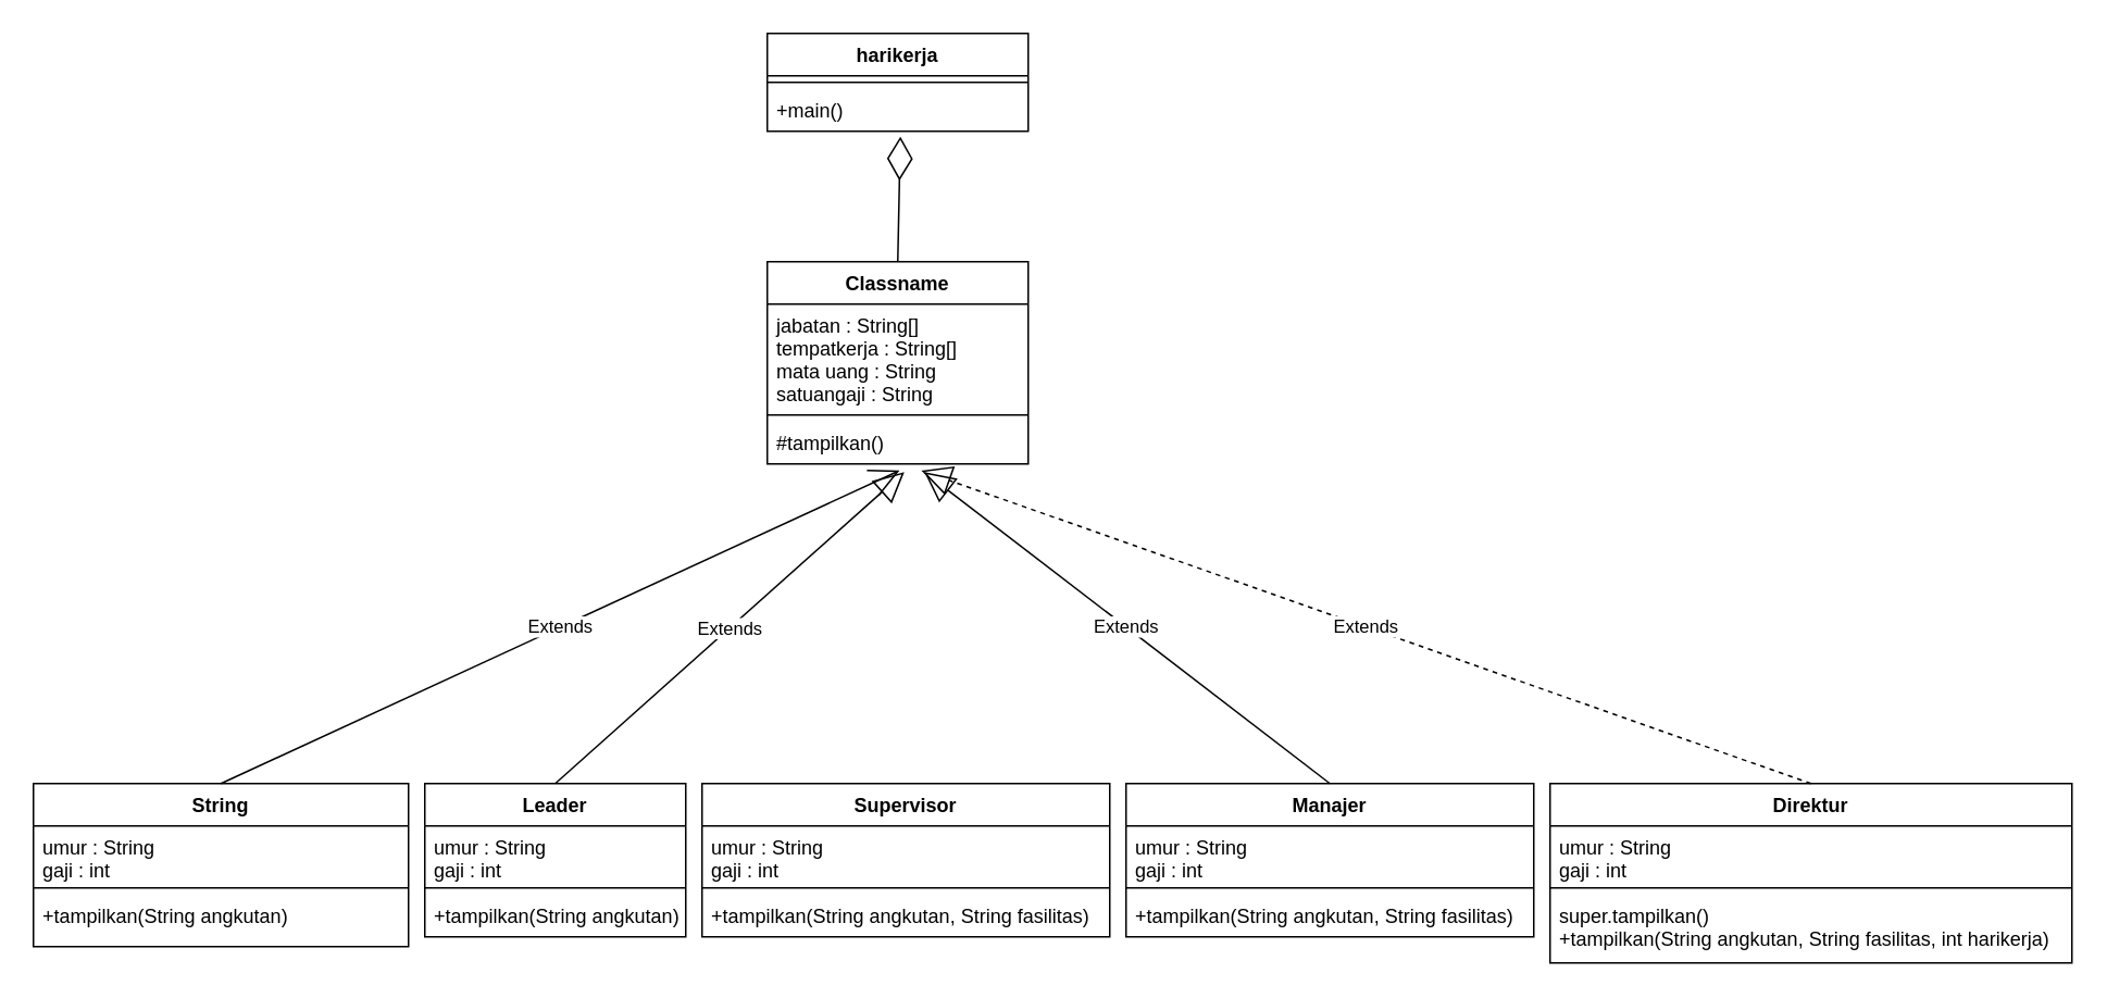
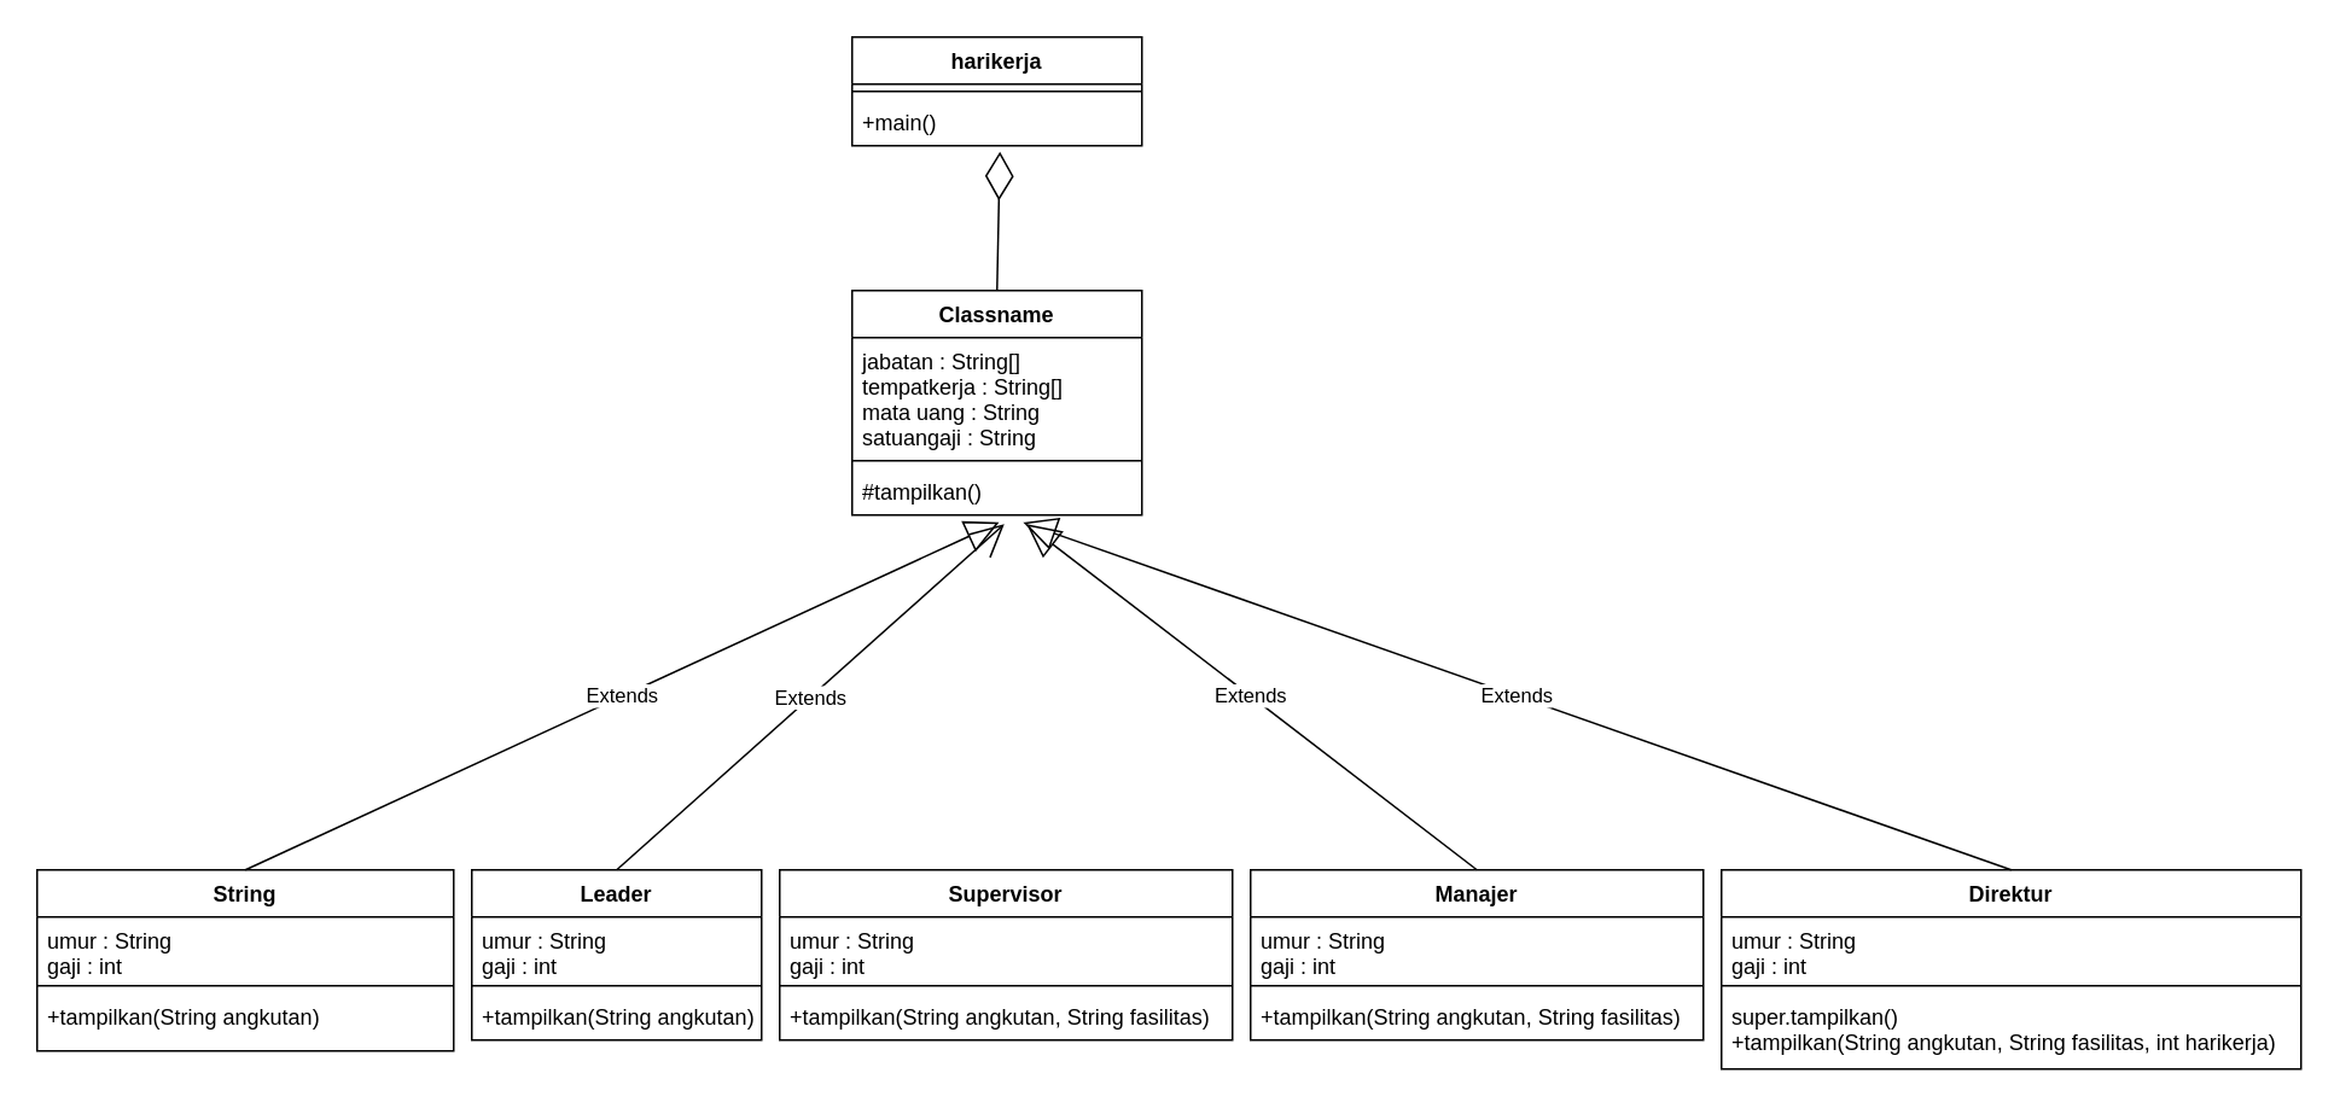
  <mxCell id="0" />
  <mxCell id="1" parent="0" />
  <mxCell id="2" value="String" style="swimlane;fontStyle=1;align=center;verticalAlign=top;childLayout=stackLayout;horizontal=1;startSize=26;horizontalStack=0;resizeParent=1;resizeParentMax=0;resizeLast=0;collapsible=1;marginBottom=0;" parent="1" vertex="1"><mxGeometry x="20" y="480" width="230" height="100" as="geometry" /></mxCell>
  <mxCell id="3" value="umur : String&#10;gaji : int" style="text;strokeColor=none;fillColor=none;align=left;verticalAlign=top;spacingLeft=4;spacingRight=4;overflow=hidden;rotatable=0;points=[[0,0.5],[1,0.5]];portConstraint=eastwest;" parent="2" vertex="1"><mxGeometry y="26" width="230" height="34" as="geometry" /></mxCell>
  <mxCell id="4" value="" style="line;strokeWidth=1;fillColor=none;align=left;verticalAlign=middle;spacingTop=-1;spacingLeft=3;spacingRight=3;rotatable=0;labelPosition=right;points=[];portConstraint=eastwest;" parent="2" vertex="1"><mxGeometry y="60" width="230" height="8" as="geometry" /></mxCell>
  <mxCell id="5" value="+tampilkan(String angkutan)" style="text;strokeColor=none;fillColor=none;align=left;verticalAlign=top;spacingLeft=4;spacingRight=4;overflow=hidden;rotatable=0;points=[[0,0.5],[1,0.5]];portConstraint=eastwest;" parent="2" vertex="1"><mxGeometry y="68" width="230" height="32" as="geometry" /></mxCell>
  <mxCell id="6" value="Leader" style="swimlane;fontStyle=1;align=center;verticalAlign=top;childLayout=stackLayout;horizontal=1;startSize=26;horizontalStack=0;resizeParent=1;resizeParentMax=0;resizeLast=0;collapsible=1;marginBottom=0;" parent="1" vertex="1"><mxGeometry x="260" y="480" width="160" height="94" as="geometry" /></mxCell>
  <mxCell id="7" value="umur : String&#10;gaji : int" style="text;strokeColor=none;fillColor=none;align=left;verticalAlign=top;spacingLeft=4;spacingRight=4;overflow=hidden;rotatable=0;points=[[0,0.5],[1,0.5]];portConstraint=eastwest;" parent="6" vertex="1"><mxGeometry y="26" width="160" height="34" as="geometry" /></mxCell>
  <mxCell id="8" value="" style="line;strokeWidth=1;fillColor=none;align=left;verticalAlign=middle;spacingTop=-1;spacingLeft=3;spacingRight=3;rotatable=0;labelPosition=right;points=[];portConstraint=eastwest;" parent="6" vertex="1"><mxGeometry y="60" width="160" height="8" as="geometry" /></mxCell>
  <mxCell id="9" value="+tampilkan(String angkutan)" style="text;strokeColor=none;fillColor=none;align=left;verticalAlign=top;spacingLeft=4;spacingRight=4;overflow=hidden;rotatable=0;points=[[0,0.5],[1,0.5]];portConstraint=eastwest;" parent="6" vertex="1"><mxGeometry y="68" width="160" height="26" as="geometry" /></mxCell>
  <mxCell id="10" value="Supervisor" style="swimlane;fontStyle=1;align=center;verticalAlign=top;childLayout=stackLayout;horizontal=1;startSize=26;horizontalStack=0;resizeParent=1;resizeParentMax=0;resizeLast=0;collapsible=1;marginBottom=0;" parent="1" vertex="1"><mxGeometry x="430" y="480" width="250" height="94" as="geometry" /></mxCell>
  <mxCell id="11" value="umur : String&#10;gaji : int" style="text;strokeColor=none;fillColor=none;align=left;verticalAlign=top;spacingLeft=4;spacingRight=4;overflow=hidden;rotatable=0;points=[[0,0.5],[1,0.5]];portConstraint=eastwest;" parent="10" vertex="1"><mxGeometry y="26" width="250" height="34" as="geometry" /></mxCell>
  <mxCell id="12" value="" style="line;strokeWidth=1;fillColor=none;align=left;verticalAlign=middle;spacingTop=-1;spacingLeft=3;spacingRight=3;rotatable=0;labelPosition=right;points=[];portConstraint=eastwest;" parent="10" vertex="1"><mxGeometry y="60" width="250" height="8" as="geometry" /></mxCell>
  <mxCell id="13" value="+tampilkan(String angkutan, String fasilitas)" style="text;strokeColor=none;fillColor=none;align=left;verticalAlign=top;spacingLeft=4;spacingRight=4;overflow=hidden;rotatable=0;points=[[0,0.5],[1,0.5]];portConstraint=eastwest;" parent="10" vertex="1"><mxGeometry y="68" width="250" height="26" as="geometry" /></mxCell>
  <mxCell id="14" value="Manajer" style="swimlane;fontStyle=1;align=center;verticalAlign=top;childLayout=stackLayout;horizontal=1;startSize=26;horizontalStack=0;resizeParent=1;resizeParentMax=0;resizeLast=0;collapsible=1;marginBottom=0;" parent="1" vertex="1"><mxGeometry x="690" y="480" width="250" height="94" as="geometry" /></mxCell>
  <mxCell id="15" value="umur : String&#10;gaji : int" style="text;strokeColor=none;fillColor=none;align=left;verticalAlign=top;spacingLeft=4;spacingRight=4;overflow=hidden;rotatable=0;points=[[0,0.5],[1,0.5]];portConstraint=eastwest;" parent="14" vertex="1"><mxGeometry y="26" width="250" height="34" as="geometry" /></mxCell>
  <mxCell id="16" value="" style="line;strokeWidth=1;fillColor=none;align=left;verticalAlign=middle;spacingTop=-1;spacingLeft=3;spacingRight=3;rotatable=0;labelPosition=right;points=[];portConstraint=eastwest;" parent="14" vertex="1"><mxGeometry y="60" width="250" height="8" as="geometry" /></mxCell>
  <mxCell id="17" value="+tampilkan(String angkutan, String fasilitas)" style="text;strokeColor=none;fillColor=none;align=left;verticalAlign=top;spacingLeft=4;spacingRight=4;overflow=hidden;rotatable=0;points=[[0,0.5],[1,0.5]];portConstraint=eastwest;" parent="14" vertex="1"><mxGeometry y="68" width="250" height="26" as="geometry" /></mxCell>
  <mxCell id="18" value="Direktur" style="swimlane;fontStyle=1;align=center;verticalAlign=top;childLayout=stackLayout;horizontal=1;startSize=26;horizontalStack=0;resizeParent=1;resizeParentMax=0;resizeLast=0;collapsible=1;marginBottom=0;" parent="1" vertex="1"><mxGeometry x="950" y="480" width="320" height="110" as="geometry" /></mxCell>
  <mxCell id="19" value="umur : String&#10;gaji : int" style="text;strokeColor=none;fillColor=none;align=left;verticalAlign=top;spacingLeft=4;spacingRight=4;overflow=hidden;rotatable=0;points=[[0,0.5],[1,0.5]];portConstraint=eastwest;" parent="18" vertex="1"><mxGeometry y="26" width="320" height="34" as="geometry" /></mxCell>
  <mxCell id="20" value="" style="line;strokeWidth=1;fillColor=none;align=left;verticalAlign=middle;spacingTop=-1;spacingLeft=3;spacingRight=3;rotatable=0;labelPosition=right;points=[];portConstraint=eastwest;" parent="18" vertex="1"><mxGeometry y="60" width="320" height="8" as="geometry" /></mxCell>
  <mxCell id="21" value="super.tampilkan()&#10;+tampilkan(String angkutan, String fasilitas, int harikerja)" style="text;strokeColor=none;fillColor=none;align=left;verticalAlign=top;spacingLeft=4;spacingRight=4;overflow=hidden;rotatable=0;points=[[0,0.5],[1,0.5]];portConstraint=eastwest;" parent="18" vertex="1"><mxGeometry y="68" width="320" height="42" as="geometry" /></mxCell>
  <mxCell id="22" value="Classname" style="swimlane;fontStyle=1;align=center;verticalAlign=top;childLayout=stackLayout;horizontal=1;startSize=26;horizontalStack=0;resizeParent=1;resizeParentMax=0;resizeLast=0;collapsible=1;marginBottom=0;" parent="1" vertex="1"><mxGeometry x="470" y="160" width="160" height="124" as="geometry" /></mxCell>
  <mxCell id="23" value="jabatan : String[]&#10;tempatkerja : String[]&#10;mata uang : String&#10;satuangaji : String&#10;" style="text;strokeColor=none;fillColor=none;align=left;verticalAlign=top;spacingLeft=4;spacingRight=4;overflow=hidden;rotatable=0;points=[[0,0.5],[1,0.5]];portConstraint=eastwest;" parent="22" vertex="1"><mxGeometry y="26" width="160" height="64" as="geometry" /></mxCell>
  <mxCell id="24" value="" style="line;strokeWidth=1;fillColor=none;align=left;verticalAlign=middle;spacingTop=-1;spacingLeft=3;spacingRight=3;rotatable=0;labelPosition=right;points=[];portConstraint=eastwest;" parent="22" vertex="1"><mxGeometry y="90" width="160" height="8" as="geometry" /></mxCell>
  <mxCell id="25" value="#tampilkan()" style="text;strokeColor=none;fillColor=none;align=left;verticalAlign=top;spacingLeft=4;spacingRight=4;overflow=hidden;rotatable=0;points=[[0,0.5],[1,0.5]];portConstraint=eastwest;" parent="22" vertex="1"><mxGeometry y="98" width="160" height="26" as="geometry" /></mxCell>
- <mxCell id="26" value="Extends" style="endArrow=open;endSize=16;endFill=0;html=1;entryX=0.507;entryY=1.156;entryDx=0;entryDy=0;entryPerimeter=0;exitX=0.5;exitY=0;exitDx=0;exitDy=0;" parent="1" source="2" target="25" edge="1"><mxGeometry width="160" relative="1" as="geometry"><mxPoint x="600" y="520" as="sourcePoint" /><mxPoint x="760" y="520" as="targetPoint" /></mxGeometry></mxCell>
- <mxCell id="27" value="Extends" style="endArrow=block;endSize=16;endFill=0;html=1;entryX=0.59;entryY=1.156;entryDx=0;entryDy=0;entryPerimeter=0;exitX=0.5;exitY=0;exitDx=0;exitDy=0;dashed=1;" parent="1" source="18" target="25" edge="1"><mxGeometry width="160" relative="1" as="geometry"><mxPoint x="600" y="520" as="sourcePoint" /><mxPoint x="760" y="520" as="targetPoint" /></mxGeometry></mxCell>
- <mxCell id="28" value="Extends" style="endArrow=block;endSize=16;endFill=0;html=1;exitX=0.5;exitY=0;exitDx=0;exitDy=0;entryX=0.525;entryY=1.192;entryDx=0;entryDy=0;entryPerimeter=0;" parent="1" source="6" target="25" edge="1"><mxGeometry width="160" relative="1" as="geometry"><mxPoint x="600" y="520" as="sourcePoint" /><mxPoint x="760" y="520" as="targetPoint" /></mxGeometry></mxCell>
+ <mxCell id="26" value="Extends" style="endArrow=block;endSize=16;endFill=0;html=1;entryX=0.507;entryY=1.156;entryDx=0;entryDy=0;entryPerimeter=0;exitX=0.5;exitY=0;exitDx=0;exitDy=0;" parent="1" source="2" target="25" edge="1"><mxGeometry width="160" relative="1" as="geometry"><mxPoint x="600" y="520" as="sourcePoint" /><mxPoint x="760" y="520" as="targetPoint" /></mxGeometry></mxCell>
+ <mxCell id="27" value="Extends" style="endArrow=block;endSize=16;endFill=0;html=1;entryX=0.59;entryY=1.156;entryDx=0;entryDy=0;entryPerimeter=0;exitX=0.5;exitY=0;exitDx=0;exitDy=0;" parent="1" source="18" target="25" edge="1"><mxGeometry width="160" relative="1" as="geometry"><mxPoint x="600" y="520" as="sourcePoint" /><mxPoint x="760" y="520" as="targetPoint" /></mxGeometry></mxCell>
+ <mxCell id="28" value="Extends" style="endArrow=open;endSize=16;endFill=0;html=1;exitX=0.5;exitY=0;exitDx=0;exitDy=0;entryX=0.525;entryY=1.192;entryDx=0;entryDy=0;entryPerimeter=0;" parent="1" source="6" target="25" edge="1"><mxGeometry width="160" relative="1" as="geometry"><mxPoint x="600" y="520" as="sourcePoint" /><mxPoint x="760" y="520" as="targetPoint" /></mxGeometry></mxCell>
  <mxCell id="29" value="Extends" style="endArrow=block;endSize=16;endFill=0;html=1;entryX=0.602;entryY=1.192;entryDx=0;entryDy=0;entryPerimeter=0;exitX=0.5;exitY=0;exitDx=0;exitDy=0;" parent="1" source="14" target="25" edge="1"><mxGeometry width="160" relative="1" as="geometry"><mxPoint x="600" y="520" as="sourcePoint" /><mxPoint x="760" y="520" as="targetPoint" /></mxGeometry></mxCell>
  <mxCell id="30" value="harikerja" style="swimlane;fontStyle=1;align=center;verticalAlign=top;childLayout=stackLayout;horizontal=1;startSize=26;horizontalStack=0;resizeParent=1;resizeParentMax=0;resizeLast=0;collapsible=1;marginBottom=0;" vertex="1" parent="1"><mxGeometry x="470" y="20" width="160" height="60" as="geometry" /></mxCell>
  <mxCell id="31" value="" style="line;strokeWidth=1;fillColor=none;align=left;verticalAlign=middle;spacingTop=-1;spacingLeft=3;spacingRight=3;rotatable=0;labelPosition=right;points=[];portConstraint=eastwest;" vertex="1" parent="30"><mxGeometry y="26" width="160" height="8" as="geometry" /></mxCell>
  <mxCell id="32" value="+main()" style="text;strokeColor=none;fillColor=none;align=left;verticalAlign=top;spacingLeft=4;spacingRight=4;overflow=hidden;rotatable=0;points=[[0,0.5],[1,0.5]];portConstraint=eastwest;" vertex="1" parent="30"><mxGeometry y="34" width="160" height="26" as="geometry" /></mxCell>
  <mxCell id="33" value="" style="endArrow=diamondThin;endFill=0;endSize=24;html=1;entryX=0.51;entryY=1.128;entryDx=0;entryDy=0;entryPerimeter=0;exitX=0.5;exitY=0;exitDx=0;exitDy=0;" edge="1" parent="1" source="22" target="32"><mxGeometry width="160" relative="1" as="geometry"><mxPoint x="430" y="140" as="sourcePoint" /><mxPoint x="590" y="140" as="targetPoint" /></mxGeometry></mxCell>
